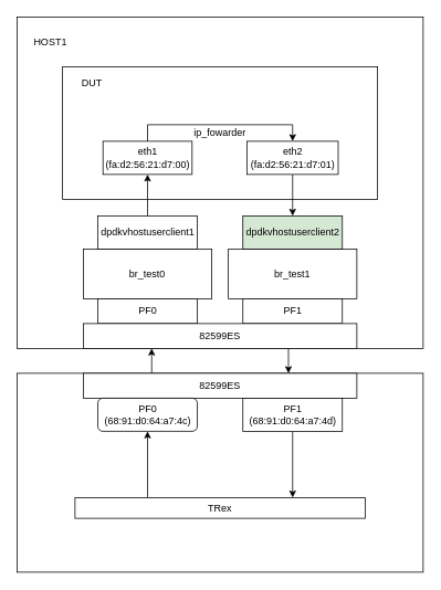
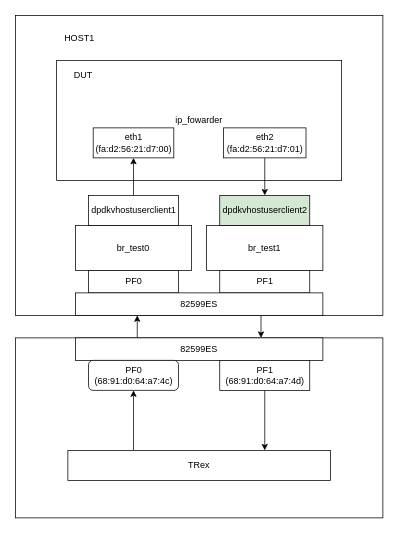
  <mxCell id="0" />
  <mxCell id="1" parent="0" />
  <mxCell id="2" value="" style="rounded=0;whiteSpace=wrap;html=1;" vertex="1" parent="1"><mxGeometry x="20" y="20" width="490" height="400" as="geometry" /></mxCell>
- <mxCell id="3" value="HOST1" style="text;html=1;align=center;verticalAlign=middle;resizable=0;points=[];autosize=1;strokeColor=none;" vertex="1" parent="1"><mxGeometry x="30" y="40" width="60" height="20" as="geometry" /></mxCell>
+ <mxCell id="3" value="HOST1" style="text;html=1;align=center;verticalAlign=middle;resizable=0;points=[];autosize=1;strokeColor=none;" vertex="1" parent="1"><mxGeometry x="75" y="40" width="60" height="20" as="geometry" /></mxCell>
  <mxCell id="4" value="ip_fowarder" style="rounded=0;whiteSpace=wrap;html=1;" vertex="1" parent="1"><mxGeometry x="75" y="80" width="380" height="160" as="geometry" /></mxCell>
  <mxCell id="5" value="DUT" style="text;html=1;align=center;verticalAlign=middle;resizable=0;points=[];autosize=1;strokeColor=none;" vertex="1" parent="1"><mxGeometry x="90" y="90" width="40" height="20" as="geometry" /></mxCell>
- <mxCell id="6" style="edgeStyle=orthogonalEdgeStyle;rounded=0;orthogonalLoop=1;jettySize=auto;html=1;exitX=0.5;exitY=0;exitDx=0;exitDy=0;entryX=0.5;entryY=0;entryDx=0;entryDy=0;" edge="1" parent="1" source="7" target="9"><mxGeometry relative="1" as="geometry" /></mxCell>
  <mxCell id="7" value="eth1&lt;br&gt;(fa:d2:56:21:d7:00)" style="rounded=0;whiteSpace=wrap;html=1;" vertex="1" parent="1"><mxGeometry x="123.75" y="170" width="107.5" height="40" as="geometry" /></mxCell>
  <mxCell id="8" style="edgeStyle=orthogonalEdgeStyle;rounded=0;orthogonalLoop=1;jettySize=auto;html=1;exitX=0.5;exitY=1;exitDx=0;exitDy=0;" edge="1" parent="1" source="9" target="16"><mxGeometry relative="1" as="geometry"><mxPoint x="445" y="260" as="targetPoint" /></mxGeometry></mxCell>
  <mxCell id="9" value="eth2&lt;br&gt;(fa:d2:56:21:d7:01)" style="rounded=0;whiteSpace=wrap;html=1;" vertex="1" parent="1"><mxGeometry x="297.5" y="170" width="110" height="40" as="geometry" /></mxCell>
  <mxCell id="10" value="br_test0" style="rounded=0;whiteSpace=wrap;html=1;" vertex="1" parent="1"><mxGeometry x="100" y="300" width="155" height="60" as="geometry" /></mxCell>
  <mxCell id="11" value="PF0" style="rounded=0;whiteSpace=wrap;html=1;" vertex="1" parent="1"><mxGeometry x="117.5" y="360" width="120" height="30" as="geometry" /></mxCell>
  <mxCell id="12" style="edgeStyle=orthogonalEdgeStyle;rounded=0;orthogonalLoop=1;jettySize=auto;html=1;exitX=0.5;exitY=0;exitDx=0;exitDy=0;entryX=0.5;entryY=1;entryDx=0;entryDy=0;" edge="1" parent="1" source="13" target="7"><mxGeometry relative="1" as="geometry" /></mxCell>
  <mxCell id="13" value="dpdkvhostuserclient1" style="rounded=0;whiteSpace=wrap;html=1;" vertex="1" parent="1"><mxGeometry x="117.5" y="260" width="120" height="40" as="geometry" /></mxCell>
  <mxCell id="14" value="br_test1" style="rounded=0;whiteSpace=wrap;html=1;" vertex="1" parent="1"><mxGeometry x="275" y="300" width="155" height="60" as="geometry" /></mxCell>
  <mxCell id="15" value="PF1" style="rounded=0;whiteSpace=wrap;html=1;" vertex="1" parent="1"><mxGeometry x="292.5" y="360" width="120" height="30" as="geometry" /></mxCell>
  <mxCell id="16" value="dpdkvhostuserclient2" style="rounded=0;whiteSpace=wrap;html=1;fillColor=#d5e8d4;" vertex="1" parent="1"><mxGeometry x="292.5" y="260" width="120" height="40" as="geometry" /></mxCell>
  <mxCell id="17" style="edgeStyle=orthogonalEdgeStyle;rounded=0;orthogonalLoop=1;jettySize=auto;html=1;exitX=0.25;exitY=0;exitDx=0;exitDy=0;entryX=0.25;entryY=1;entryDx=0;entryDy=0;" edge="1" parent="1" source="18" target="21"><mxGeometry relative="1" as="geometry" /></mxCell>
  <mxCell id="18" value="82599ES" style="rounded=0;whiteSpace=wrap;html=1;direction=west;" vertex="1" parent="1"><mxGeometry x="100" y="390" width="330" height="30" as="geometry" /></mxCell>
  <mxCell id="19" value="" style="rounded=0;whiteSpace=wrap;html=1;" vertex="1" parent="1"><mxGeometry x="20" y="450" width="490" height="240" as="geometry" /></mxCell>
  <mxCell id="20" style="edgeStyle=orthogonalEdgeStyle;rounded=0;orthogonalLoop=1;jettySize=auto;html=1;exitX=0.75;exitY=1;exitDx=0;exitDy=0;entryX=0.75;entryY=0;entryDx=0;entryDy=0;" edge="1" parent="1" source="21" target="18"><mxGeometry relative="1" as="geometry" /></mxCell>
  <mxCell id="21" value="82599ES" style="rounded=0;whiteSpace=wrap;html=1;direction=west;" vertex="1" parent="1"><mxGeometry x="100" y="450" width="330" height="30" as="geometry" /></mxCell>
  <mxCell id="22" value="PF0&lt;br&gt;(68:91:d0:64:a7:4c)" style="whiteSpace=wrap;html=1;rounded=1;" vertex="1" parent="1"><mxGeometry x="117.5" y="480" width="120" height="40" as="geometry" /></mxCell>
  <mxCell id="23" style="edgeStyle=orthogonalEdgeStyle;rounded=0;orthogonalLoop=1;jettySize=auto;html=1;exitX=0.5;exitY=1;exitDx=0;exitDy=0;entryX=0.75;entryY=0;entryDx=0;entryDy=0;" edge="1" parent="1" source="24" target="26"><mxGeometry relative="1" as="geometry" /></mxCell>
  <mxCell id="24" value="PF1&lt;br&gt;(68:91:d0:64:a7:4d)" style="rounded=0;whiteSpace=wrap;html=1;" vertex="1" parent="1"><mxGeometry x="292.5" y="480" width="120" height="40" as="geometry" /></mxCell>
  <mxCell id="25" style="edgeStyle=orthogonalEdgeStyle;rounded=0;orthogonalLoop=1;jettySize=auto;html=1;exitX=0.25;exitY=0;exitDx=0;exitDy=0;entryX=0.5;entryY=1;entryDx=0;entryDy=0;" edge="1" parent="1" source="26" target="22"><mxGeometry relative="1" as="geometry" /></mxCell>
- <mxCell id="26" value="TRex" style="rounded=0;whiteSpace=wrap;html=1;" vertex="1" parent="1"><mxGeometry x="90" y="600" width="350" height="25" as="geometry" /></mxCell>
+ <mxCell id="26" value="TRex" style="rounded=0;whiteSpace=wrap;html=1;" vertex="1" parent="1"><mxGeometry x="90" y="600" width="350" height="40" as="geometry" /></mxCell>
